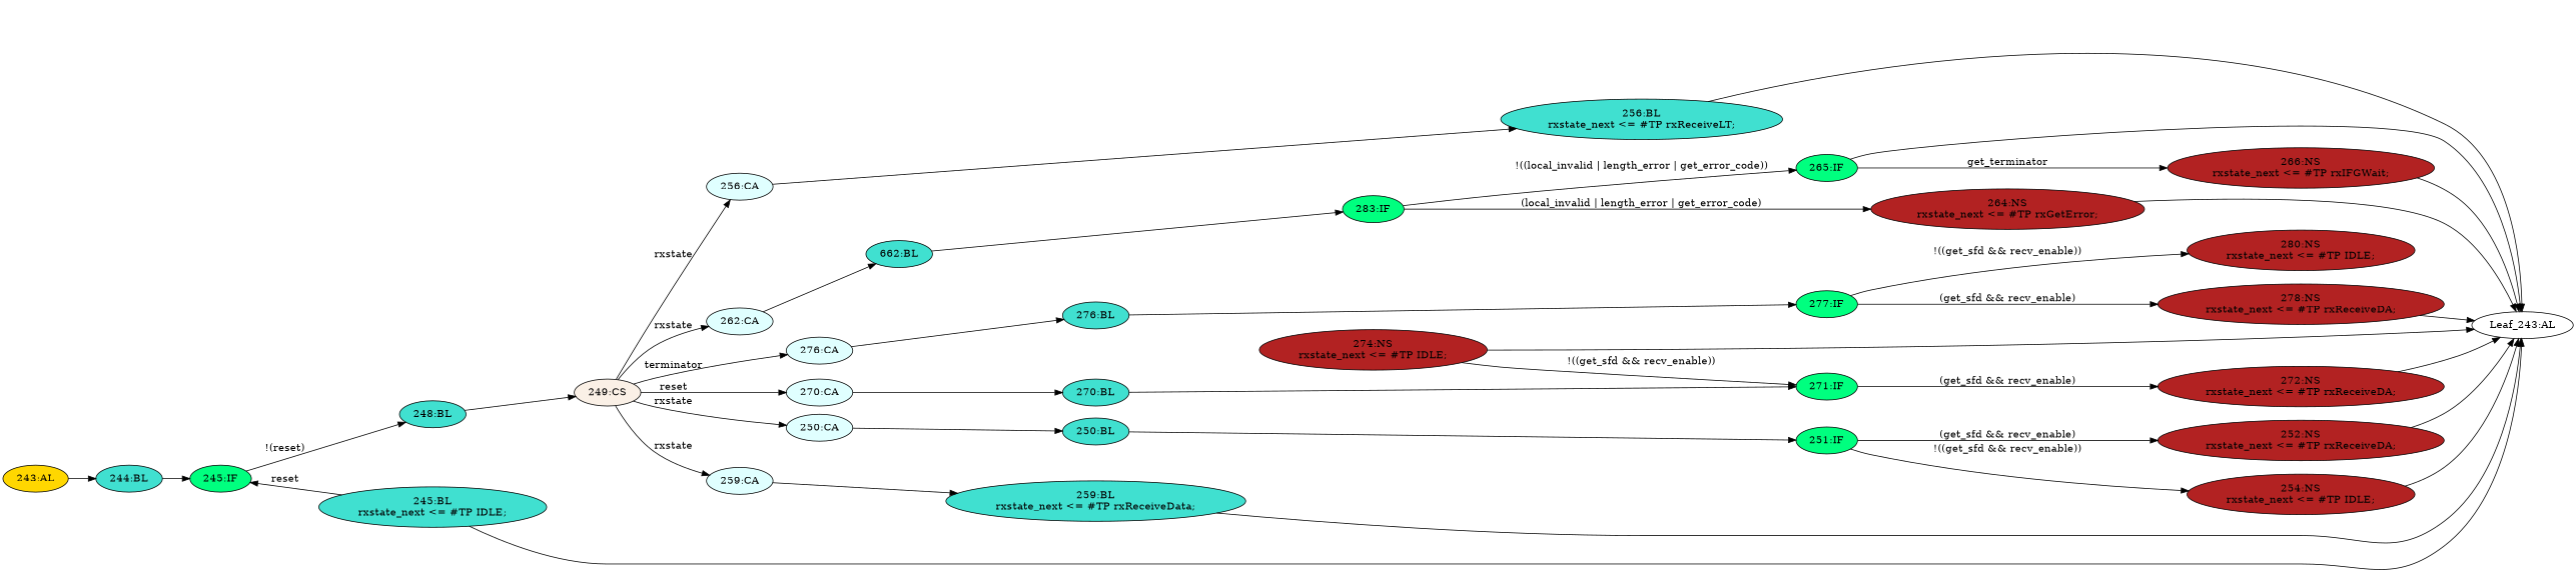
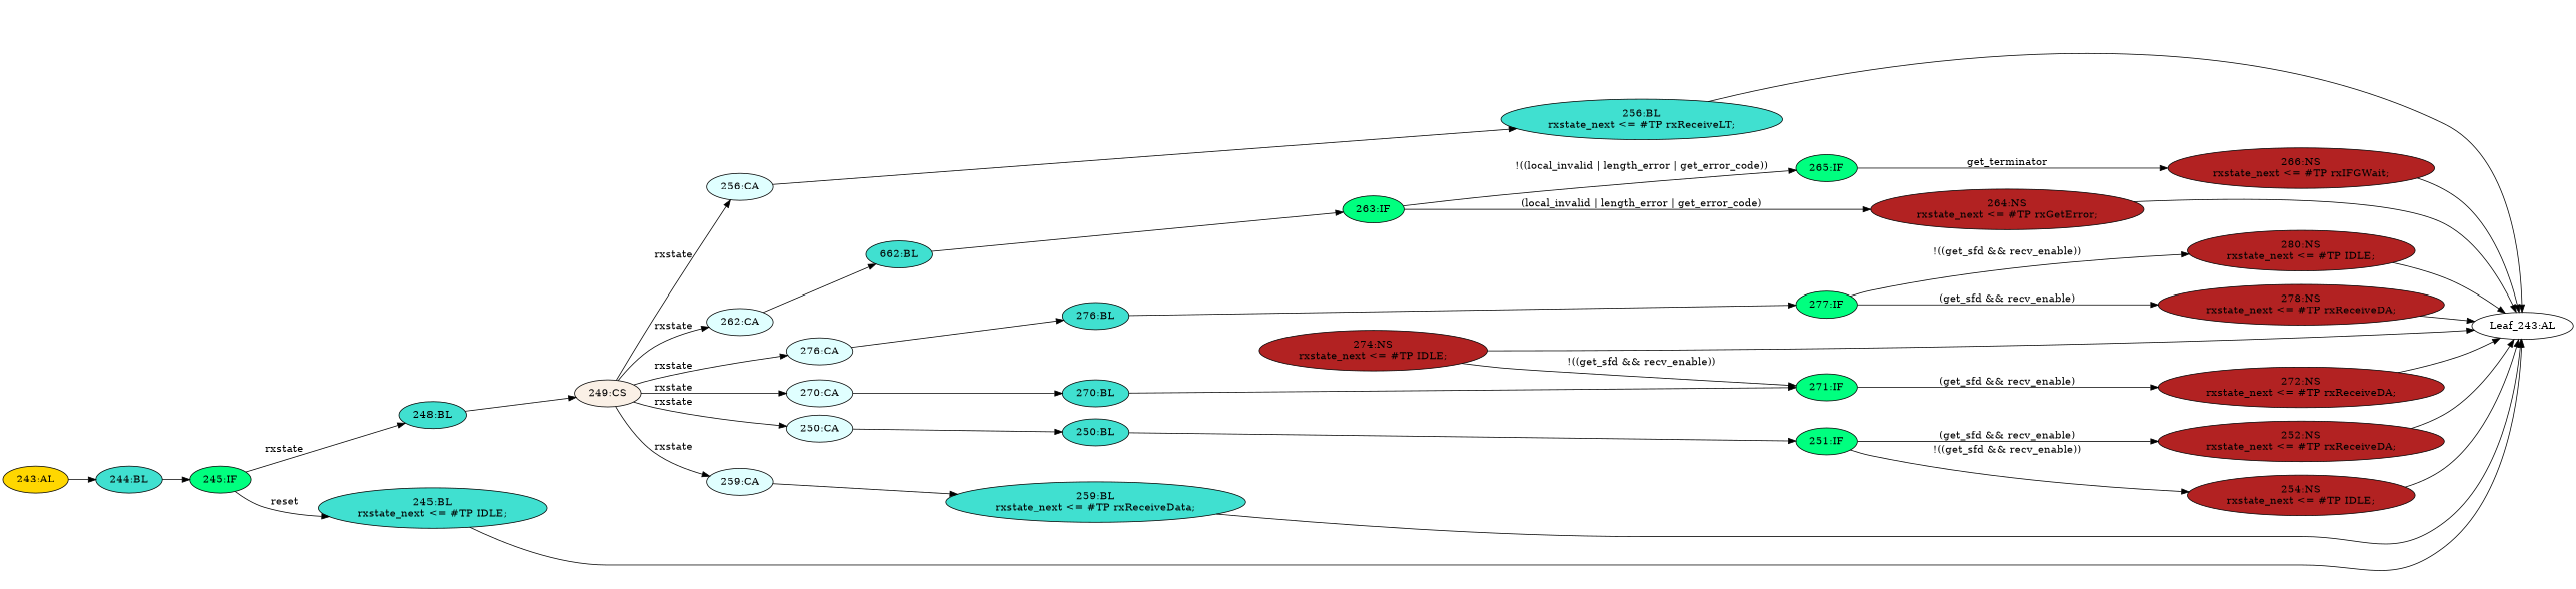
  strict digraph {
    rankdir=LR
    node [fillcolor=turquoise statements="[]" style=filled typ=Block]
    edge [cond="[]" lineno=None]
    n1 [ast="<pyverilog.vparser.ast.NonblockingSubstitution object at 0x7fcfe0276ed0>" fillcolor=firebrick label="264:NS\nrxstate_next <= #TP rxGetError;" statements="[<pyverilog.vparser.ast.NonblockingSubstitution object at 0x7fcfe0276ed0>]" typ=NonblockingSubstitution]
    n2 [def_var="['rxstate_next']" label="Leaf_243:AL" fillcolor="" statements="" style="" typ=""]
    n3 [ast="<pyverilog.vparser.ast.NonblockingSubstitution object at 0x7fd001cf8350>" fillcolor=firebrick label="280:NS\nrxstate_next <= #TP IDLE;" statements="[<pyverilog.vparser.ast.NonblockingSubstitution object at 0x7fd001cf8350>]" typ=NonblockingSubstitution]
    n4 [ast="<pyverilog.vparser.ast.NonblockingSubstitution object at 0x7fd001cf8590>" fillcolor=firebrick label="274:NS\nrxstate_next <= #TP IDLE;" statements="[<pyverilog.vparser.ast.NonblockingSubstitution object at 0x7fd001cf8590>]" typ=NonblockingSubstitution]
    n5 [ast="<pyverilog.vparser.ast.IfStatement object at 0x7fd001d00050>" fillcolor=springgreen label="271:IF" typ=IfStatement]
    n6 [ast="<pyverilog.vparser.ast.NonblockingSubstitution object at 0x7fd001cf8750>" fillcolor=firebrick label="254:NS\nrxstate_next <= #TP IDLE;" statements="[<pyverilog.vparser.ast.NonblockingSubstitution object at 0x7fd001cf8750>]" typ=NonblockingSubstitution]
    n7 [ast="<pyverilog.vparser.ast.Case object at 0x7fd001cf8950>" fillcolor=lightcyan label="259:CA" typ=Case]
    n8 [ast="<pyverilog.vparser.ast.Block object at 0x7fd001cf89d0>" label="259:BL\nrxstate_next <= #TP rxReceiveData;" statements="[<pyverilog.vparser.ast.NonblockingSubstitution object at 0x7fd001cf8a10>]"]
    n9 [ast="<pyverilog.vparser.ast.IfStatement object at 0x7fd001cf8c50>" fillcolor=springgreen label="277:IF" typ=IfStatement]
    n10 [ast="<pyverilog.vparser.ast.NonblockingSubstitution object at 0x7fd001cf8c90>" fillcolor=firebrick label="278:NS\nrxstate_next <= #TP rxReceiveDA;" statements="[<pyverilog.vparser.ast.NonblockingSubstitution object at 0x7fd001cf8c90>]" typ=NonblockingSubstitution]
    n11 [ast="<pyverilog.vparser.ast.Case object at 0x7fd001cf8f50>" fillcolor=lightcyan label="270:CA" typ=Case]
    n12 [ast="<pyverilog.vparser.ast.Block object at 0x7fd001cf8fd0>" label="270:BL"]
    n13 [ast="<pyverilog.vparser.ast.NonblockingSubstitution object at 0x7fd001d00090>" fillcolor=firebrick label="272:NS\nrxstate_next <= #TP rxReceiveDA;" statements="[<pyverilog.vparser.ast.NonblockingSubstitution object at 0x7fd001d00090>]" typ=NonblockingSubstitution]
    n14 [ast="<pyverilog.vparser.ast.NonblockingSubstitution object at 0x7fd001d00390>" fillcolor=firebrick label="252:NS\nrxstate_next <= #TP rxReceiveDA;" statements="[<pyverilog.vparser.ast.NonblockingSubstitution object at 0x7fd001d00390>]" typ=NonblockingSubstitution]
    n15 [ast="<pyverilog.vparser.ast.Case object at 0x7fd001d00510>" fillcolor=lightcyan label="276:CA" typ=Case]
    n16 [ast="<pyverilog.vparser.ast.Block object at 0x7fd001d00590>" label="276:BL"]
    n17 [ast="<pyverilog.vparser.ast.Case object at 0x7fd001d00650>" fillcolor=lightcyan label="256:CA" typ=Case]
    n18 [ast="<pyverilog.vparser.ast.Block object at 0x7fd001d006d0>" label="256:BL\nrxstate_next <= #TP rxReceiveLT;" statements="[<pyverilog.vparser.ast.NonblockingSubstitution object at 0x7fd001d00710>]"]
    n19 [ast="<pyverilog.vparser.ast.Block object at 0x7fd001d00c90>" label="245:BL\nrxstate_next <= #TP IDLE;" statements="[<pyverilog.vparser.ast.NonblockingSubstitution object at 0x7fd001d00a90>]"]
    n20 [ast="<pyverilog.vparser.ast.Block object at 0x7fd001d00d10>" label="248:BL"]
    n21 [ast="<pyverilog.vparser.ast.CaseStatement object at 0x7fd001d00d50>" fillcolor=linen label="249:CS" typ=CaseStatement]
    n22 [ast="<pyverilog.vparser.ast.Case object at 0x7fd001d00e10>" fillcolor=lightcyan label="250:CA" typ=Case]
    n23 [ast="<pyverilog.vparser.ast.Case object at 0x7fd001d00f50>" fillcolor=lightcyan label="262:CA" typ=Case]
    n24 [ast="<pyverilog.vparser.ast.Block object at 0x7fd001d00e90>" label="250:BL"]
    n25 [ast="<pyverilog.vparser.ast.Block object at 0x7fd001d09050>" label="662:BL"]
    n26 [ast="<pyverilog.vparser.ast.IfStatement object at 0x7fd001d00990>" fillcolor=springgreen label="251:IF" typ=IfStatement]
-   n27 [ast="<pyverilog.vparser.ast.IfStatement object at 0x7fcfe0276810>" fillcolor=springgreen label="283:IF" typ=IfStatement]
+   n27 [ast="<pyverilog.vparser.ast.IfStatement object at 0x7fcfe0276810>" fillcolor=springgreen label="263:IF" typ=IfStatement]
    n28 [ast="<pyverilog.vparser.ast.IfStatement object at 0x7fcfe0276910>" fillcolor=springgreen label="265:IF" typ=IfStatement]
    n29 [ast="<pyverilog.vparser.ast.NonblockingSubstitution object at 0x7fcfe0276c50>" fillcolor=firebrick label="266:NS\nrxstate_next <= #TP rxIFGWait;" statements="[<pyverilog.vparser.ast.NonblockingSubstitution object at 0x7fcfe0276c50>]" typ=NonblockingSubstitution]
    n30 [ast="<pyverilog.vparser.ast.Always object at 0x7fd001d09290>" clk_sens=False fillcolor=gold label="243:AL" sens="['rxstate', 'get_sfd', 'local_invalid', 'recv_enable', 'get_error_code', 'length_error', 'get_terminator', 'reset']" typ=Always use_var="['reset', 'recv_enable', 'rxstate', 'length_error', 'get_error_code', 'get_sfd', 'get_terminator', 'local_invalid']"]
    n31 [ast="<pyverilog.vparser.ast.Block object at 0x7fd001d09210>" label="244:BL"]
    n32 [ast="<pyverilog.vparser.ast.IfStatement object at 0x7fd001d09150>" fillcolor=springgreen label="245:IF" typ=IfStatement]
    n1 -> n2
-   n28 -> n2
+   n3 -> n2
    n4 -> n2
    n4 -> n5 [cond="['get_sfd', 'recv_enable']" label="!((get_sfd && recv_enable))" lineno=271]
    n5 -> n13 [cond="['get_sfd', 'recv_enable']" label="(get_sfd && recv_enable)" lineno=271]
    n6 -> n2
    n7 -> n8
    n8 -> n2
    n9 -> n3 [cond="['get_sfd', 'recv_enable']" label="!((get_sfd && recv_enable))" lineno=277]
    n9 -> n10 [cond="['get_sfd', 'recv_enable']" label="(get_sfd && recv_enable)" lineno=277]
    n10 -> n2
    n11 -> n12
    n12 -> n5
    n13 -> n2
    n14 -> n2
    n15 -> n16
    n16 -> n9
    n17 -> n18
    n18 -> n2
    n19 -> n2
    n20 -> n21
    n21 -> n7 [cond="['rxstate']" label=rxstate lineno=249]
-   n21 -> n11 [cond="['rxstate']" label=reset lineno=249]
-   n21 -> n15 [cond="['rxstate']" label=terminator lineno=249]
+   n21 -> n11 [cond="['rxstate']" label=rxstate lineno=249]
+   n21 -> n15 [cond="['rxstate']" label=rxstate lineno=249]
    n21 -> n17 [cond="['rxstate']" label=rxstate lineno=249]
    n21 -> n22 [cond="['rxstate']" label=rxstate lineno=249]
    n21 -> n23 [cond="['rxstate']" label=rxstate lineno=249]
    n22 -> n24
    n23 -> n25
    n24 -> n26
    n25 -> n27
    n26 -> n6 [cond="['get_sfd', 'recv_enable']" label="!((get_sfd && recv_enable))" lineno=251]
    n26 -> n14 [cond="['get_sfd', 'recv_enable']" label="(get_sfd && recv_enable)" lineno=251]
    n27 -> n1 [cond="['local_invalid', 'length_error', 'get_error_code']" label="(local_invalid | length_error | get_error_code)" lineno=263]
    n27 -> n28 [cond="['local_invalid', 'length_error', 'get_error_code']" label="!((local_invalid | length_error | get_error_code))" lineno=263]
    n28 -> n29 [cond="['get_terminator']" label=get_terminator lineno=265]
    n29 -> n2
    n30 -> n31
    n31 -> n32
-   n19 -> n32 [cond="['reset']" label=reset lineno=245]
-   n32 -> n20 [cond="['reset']" label="!(reset)" lineno=245]
+   n32 -> n19 [cond="['reset']" label=reset lineno=245]
+   n32 -> n20 [cond="['reset']" label=rxstate lineno=245]
  }
